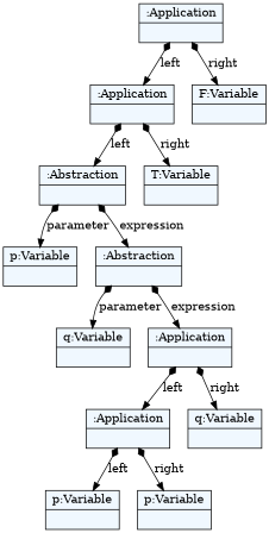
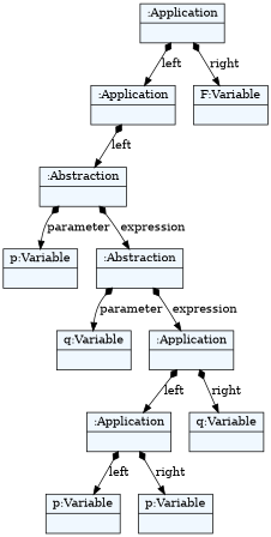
  digraph {
    fontname="Bitstream Vera Sans"
    fontsize=8
    nodesep=0.3
    node [fillcolor=aliceblue shape=record style=filled]
    edge [arrowtail=diamond dir=both]
    n1 [label="{:Application|}"]
    n2 [label="{:Application|}"]
    n3 [label="{F:Variable|}"]
    n4 [label="{:Abstraction|}"]
-   n5 [label="{T:Variable|}"]
    n6 [label="{p:Variable|}"]
    n7 [label="{:Abstraction|}"]
    n8 [label="{q:Variable|}"]
    n9 [label="{:Application|}"]
    n10 [label="{:Application|}"]
    n11 [label="{q:Variable|}"]
    n12 [label="{p:Variable|}"]
    n13 [label="{p:Variable|}"]
    n1 -> n2 [label=left]
    n1 -> n3 [label=right]
    n2 -> n4 [label=left]
-   n2 -> n5 [label=right]
    n4 -> n6 [label=parameter]
    n4 -> n7 [label=expression]
    n7 -> n8 [label=parameter]
    n7 -> n9 [label=expression]
    n9 -> n10 [label=left]
    n9 -> n11 [label=right]
    n10 -> n12 [label=left]
    n10 -> n13 [label=right]
  }
